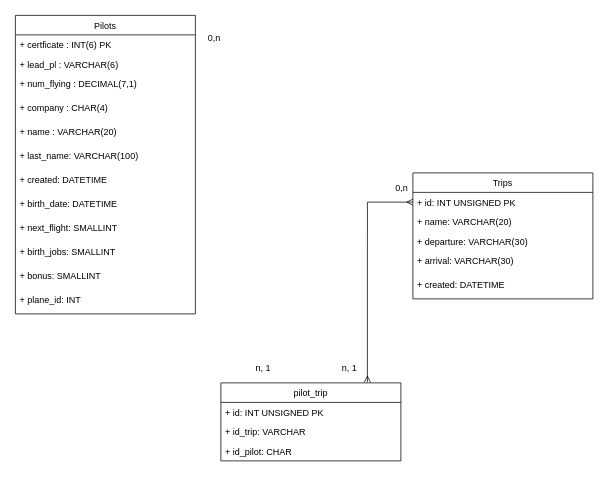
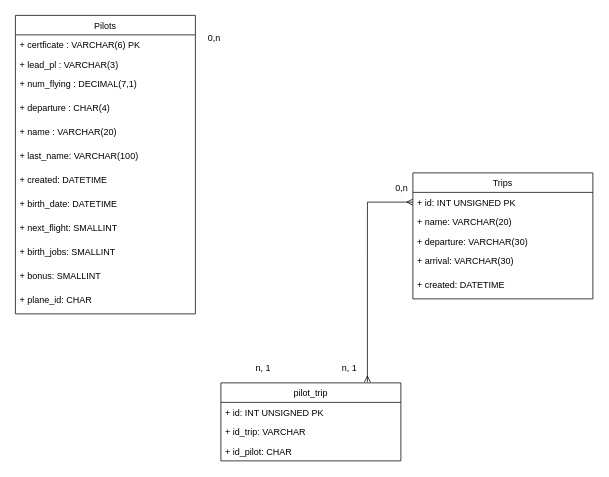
  <mxCell id="0" />
  <mxCell id="1" parent="0" />
  <mxCell id="2" value="Pilots" style="swimlane;fontStyle=0;childLayout=stackLayout;horizontal=1;startSize=26;fillColor=none;horizontalStack=0;resizeParent=1;resizeParentMax=0;resizeLast=0;collapsible=1;marginBottom=0;" vertex="1" parent="1"><mxGeometry x="20" y="20" width="240" height="398" as="geometry" /></mxCell>
- <mxCell id="3" value="+ certficate : INT(6) PK" style="text;strokeColor=none;fillColor=none;align=left;verticalAlign=top;spacingLeft=4;spacingRight=4;overflow=hidden;rotatable=0;points=[[0,0.5],[1,0.5]];portConstraint=eastwest;" vertex="1" parent="2"><mxGeometry y="26" width="240" height="26" as="geometry" /></mxCell>
- <mxCell id="4" value="+ lead_pl : VARCHAR(6) " style="text;strokeColor=none;fillColor=none;align=left;verticalAlign=top;spacingLeft=4;spacingRight=4;overflow=hidden;rotatable=0;points=[[0,0.5],[1,0.5]];portConstraint=eastwest;" vertex="1" parent="2"><mxGeometry y="52" width="240" height="26" as="geometry" /></mxCell>
+ <mxCell id="3" value="+ certficate : VARCHAR(6) PK" style="text;strokeColor=none;fillColor=none;align=left;verticalAlign=top;spacingLeft=4;spacingRight=4;overflow=hidden;rotatable=0;points=[[0,0.5],[1,0.5]];portConstraint=eastwest;" vertex="1" parent="2"><mxGeometry y="26" width="240" height="26" as="geometry" /></mxCell>
+ <mxCell id="4" value="+ lead_pl : VARCHAR(3) " style="text;strokeColor=none;fillColor=none;align=left;verticalAlign=top;spacingLeft=4;spacingRight=4;overflow=hidden;rotatable=0;points=[[0,0.5],[1,0.5]];portConstraint=eastwest;" vertex="1" parent="2"><mxGeometry y="52" width="240" height="26" as="geometry" /></mxCell>
  <mxCell id="5" value="+ num_flying : DECIMAL(7,1)" style="text;strokeColor=none;fillColor=none;align=left;verticalAlign=top;spacingLeft=4;spacingRight=4;overflow=hidden;rotatable=0;points=[[0,0.5],[1,0.5]];portConstraint=eastwest;" vertex="1" parent="2"><mxGeometry y="78" width="240" height="32" as="geometry" /></mxCell>
- <mxCell id="6" value="+ company : CHAR(4)" style="text;strokeColor=none;fillColor=none;align=left;verticalAlign=top;spacingLeft=4;spacingRight=4;overflow=hidden;rotatable=0;points=[[0,0.5],[1,0.5]];portConstraint=eastwest;" vertex="1" parent="2"><mxGeometry y="110" width="240" height="32" as="geometry" /></mxCell>
+ <mxCell id="6" value="+ departure : CHAR(4)" style="text;strokeColor=none;fillColor=none;align=left;verticalAlign=top;spacingLeft=4;spacingRight=4;overflow=hidden;rotatable=0;points=[[0,0.5],[1,0.5]];portConstraint=eastwest;" vertex="1" parent="2"><mxGeometry y="110" width="240" height="32" as="geometry" /></mxCell>
  <mxCell id="7" value="+ name : VARCHAR(20)" style="text;strokeColor=none;fillColor=none;align=left;verticalAlign=top;spacingLeft=4;spacingRight=4;overflow=hidden;rotatable=0;points=[[0,0.5],[1,0.5]];portConstraint=eastwest;" vertex="1" parent="2"><mxGeometry y="142" width="240" height="32" as="geometry" /></mxCell>
  <mxCell id="8" value="+ last_name: VARCHAR(100)" style="text;strokeColor=none;fillColor=none;align=left;verticalAlign=top;spacingLeft=4;spacingRight=4;overflow=hidden;rotatable=0;points=[[0,0.5],[1,0.5]];portConstraint=eastwest;" vertex="1" parent="2"><mxGeometry y="174" width="240" height="32" as="geometry" /></mxCell>
  <mxCell id="9" value="+ created: DATETIME" style="text;strokeColor=none;fillColor=none;align=left;verticalAlign=top;spacingLeft=4;spacingRight=4;overflow=hidden;rotatable=0;points=[[0,0.5],[1,0.5]];portConstraint=eastwest;" vertex="1" parent="2"><mxGeometry y="206" width="240" height="32" as="geometry" /></mxCell>
  <mxCell id="10" value="+ birth_date: DATETIME" style="text;strokeColor=none;fillColor=none;align=left;verticalAlign=top;spacingLeft=4;spacingRight=4;overflow=hidden;rotatable=0;points=[[0,0.5],[1,0.5]];portConstraint=eastwest;" vertex="1" parent="2"><mxGeometry y="238" width="240" height="32" as="geometry" /></mxCell>
  <mxCell id="11" value="+ next_flight: SMALLINT" style="text;strokeColor=none;fillColor=none;align=left;verticalAlign=top;spacingLeft=4;spacingRight=4;overflow=hidden;rotatable=0;points=[[0,0.5],[1,0.5]];portConstraint=eastwest;" vertex="1" parent="2"><mxGeometry y="270" width="240" height="32" as="geometry" /></mxCell>
  <mxCell id="12" value="+ birth_jobs: SMALLINT" style="text;strokeColor=none;fillColor=none;align=left;verticalAlign=top;spacingLeft=4;spacingRight=4;overflow=hidden;rotatable=0;points=[[0,0.5],[1,0.5]];portConstraint=eastwest;" vertex="1" parent="2"><mxGeometry y="302" width="240" height="32" as="geometry" /></mxCell>
  <mxCell id="13" value="+ bonus: SMALLINT" style="text;strokeColor=none;fillColor=none;align=left;verticalAlign=top;spacingLeft=4;spacingRight=4;overflow=hidden;rotatable=0;points=[[0,0.5],[1,0.5]];portConstraint=eastwest;" vertex="1" parent="2"><mxGeometry y="334" width="240" height="32" as="geometry" /></mxCell>
- <mxCell id="14" value="+ plane_id: INT" style="text;strokeColor=none;fillColor=none;align=left;verticalAlign=top;spacingLeft=4;spacingRight=4;overflow=hidden;rotatable=0;points=[[0,0.5],[1,0.5]];portConstraint=eastwest;" vertex="1" parent="2"><mxGeometry y="366" width="240" height="32" as="geometry" /></mxCell>
+ <mxCell id="14" value="+ plane_id: CHAR" style="text;strokeColor=none;fillColor=none;align=left;verticalAlign=top;spacingLeft=4;spacingRight=4;overflow=hidden;rotatable=0;points=[[0,0.5],[1,0.5]];portConstraint=eastwest;" vertex="1" parent="2"><mxGeometry y="366" width="240" height="32" as="geometry" /></mxCell>
  <mxCell id="15" value="Trips" style="swimlane;fontStyle=0;childLayout=stackLayout;horizontal=1;startSize=26;fillColor=none;horizontalStack=0;resizeParent=1;resizeParentMax=0;resizeLast=0;collapsible=1;marginBottom=0;" vertex="1" parent="1"><mxGeometry x="550" y="230" width="240" height="168" as="geometry" /></mxCell>
  <mxCell id="16" value="+ id: INT UNSIGNED PK" style="text;strokeColor=none;fillColor=none;align=left;verticalAlign=top;spacingLeft=4;spacingRight=4;overflow=hidden;rotatable=0;points=[[0,0.5],[1,0.5]];portConstraint=eastwest;" vertex="1" parent="15"><mxGeometry y="26" width="240" height="26" as="geometry" /></mxCell>
  <mxCell id="17" value="+ name: VARCHAR(20)" style="text;strokeColor=none;fillColor=none;align=left;verticalAlign=top;spacingLeft=4;spacingRight=4;overflow=hidden;rotatable=0;points=[[0,0.5],[1,0.5]];portConstraint=eastwest;" vertex="1" parent="15"><mxGeometry y="52" width="240" height="26" as="geometry" /></mxCell>
  <mxCell id="18" value="+ departure: VARCHAR(30)" style="text;strokeColor=none;fillColor=none;align=left;verticalAlign=top;spacingLeft=4;spacingRight=4;overflow=hidden;rotatable=0;points=[[0,0.5],[1,0.5]];portConstraint=eastwest;" vertex="1" parent="15"><mxGeometry y="78" width="240" height="26" as="geometry" /></mxCell>
  <mxCell id="19" value="+ arrival: VARCHAR(30)" style="text;strokeColor=none;fillColor=none;align=left;verticalAlign=top;spacingLeft=4;spacingRight=4;overflow=hidden;rotatable=0;points=[[0,0.5],[1,0.5]];portConstraint=eastwest;" vertex="1" parent="15"><mxGeometry y="104" width="240" height="32" as="geometry" /></mxCell>
  <mxCell id="20" value="+ created: DATETIME" style="text;strokeColor=none;fillColor=none;align=left;verticalAlign=top;spacingLeft=4;spacingRight=4;overflow=hidden;rotatable=0;points=[[0,0.5],[1,0.5]];portConstraint=eastwest;" vertex="1" parent="15"><mxGeometry y="136" width="240" height="32" as="geometry" /></mxCell>
  <mxCell id="21" value="pilot_trip" style="swimlane;fontStyle=0;childLayout=stackLayout;horizontal=1;startSize=26;fillColor=none;horizontalStack=0;resizeParent=1;resizeParentMax=0;resizeLast=0;collapsible=1;marginBottom=0;" vertex="1" parent="1"><mxGeometry x="294" y="510" width="240" height="104" as="geometry" /></mxCell>
  <mxCell id="22" value="+ id: INT UNSIGNED PK" style="text;strokeColor=none;fillColor=none;align=left;verticalAlign=top;spacingLeft=4;spacingRight=4;overflow=hidden;rotatable=0;points=[[0,0.5],[1,0.5]];portConstraint=eastwest;" vertex="1" parent="21"><mxGeometry y="26" width="240" height="26" as="geometry" /></mxCell>
  <mxCell id="23" value="+ id_trip: VARCHAR" style="text;strokeColor=none;fillColor=none;align=left;verticalAlign=top;spacingLeft=4;spacingRight=4;overflow=hidden;rotatable=0;points=[[0,0.5],[1,0.5]];portConstraint=eastwest;" vertex="1" parent="21"><mxGeometry y="52" width="240" height="26" as="geometry" /></mxCell>
  <mxCell id="24" value="+ id_pilot: CHAR " style="text;strokeColor=none;fillColor=none;align=left;verticalAlign=top;spacingLeft=4;spacingRight=4;overflow=hidden;rotatable=0;points=[[0,0.5],[1,0.5]];portConstraint=eastwest;" vertex="1" parent="21"><mxGeometry y="78" width="240" height="26" as="geometry" /></mxCell>
  <mxCell id="25" style="edgeStyle=orthogonalEdgeStyle;rounded=0;orthogonalLoop=1;jettySize=auto;html=1;exitX=0;exitY=0.5;exitDx=0;exitDy=0;entryX=0.814;entryY=-0.01;entryDx=0;entryDy=0;entryPerimeter=0;startArrow=ERmany;startFill=0;endArrow=ERmany;endFill=0;" edge="1" parent="1" source="16" target="21"><mxGeometry relative="1" as="geometry" /></mxCell>
  <mxCell id="26" value="0,n" style="text;html=1;align=center;verticalAlign=middle;resizable=0;points=[];autosize=1;strokeColor=none;fillColor=none;" vertex="1" parent="1"><mxGeometry x="520" y="240" width="30" height="20" as="geometry" /></mxCell>
  <mxCell id="27" value="0,n" style="text;html=1;align=center;verticalAlign=middle;resizable=0;points=[];autosize=1;strokeColor=none;fillColor=none;" vertex="1" parent="1"><mxGeometry x="270" y="40" width="30" height="20" as="geometry" /></mxCell>
  <mxCell id="28" value="n, 1" style="text;html=1;align=center;verticalAlign=middle;resizable=0;points=[];autosize=1;strokeColor=none;fillColor=none;" vertex="1" parent="1"><mxGeometry x="445" y="480" width="40" height="20" as="geometry" /></mxCell>
  <mxCell id="29" value="n, 1" style="text;html=1;align=center;verticalAlign=middle;resizable=0;points=[];autosize=1;strokeColor=none;fillColor=none;" vertex="1" parent="1"><mxGeometry x="330" y="480" width="40" height="20" as="geometry" /></mxCell>
